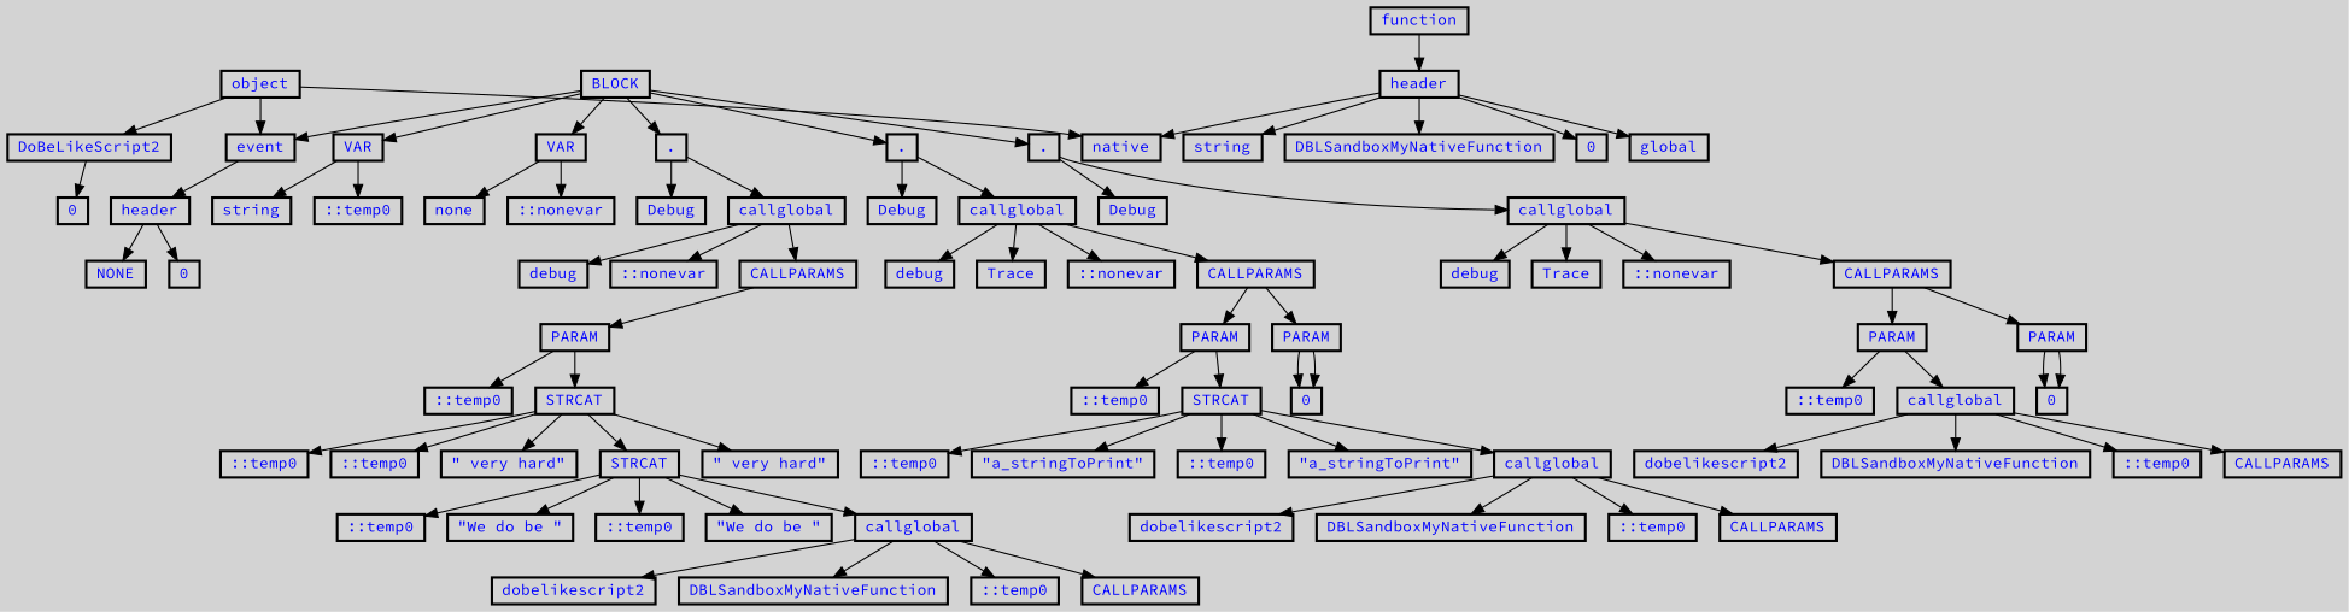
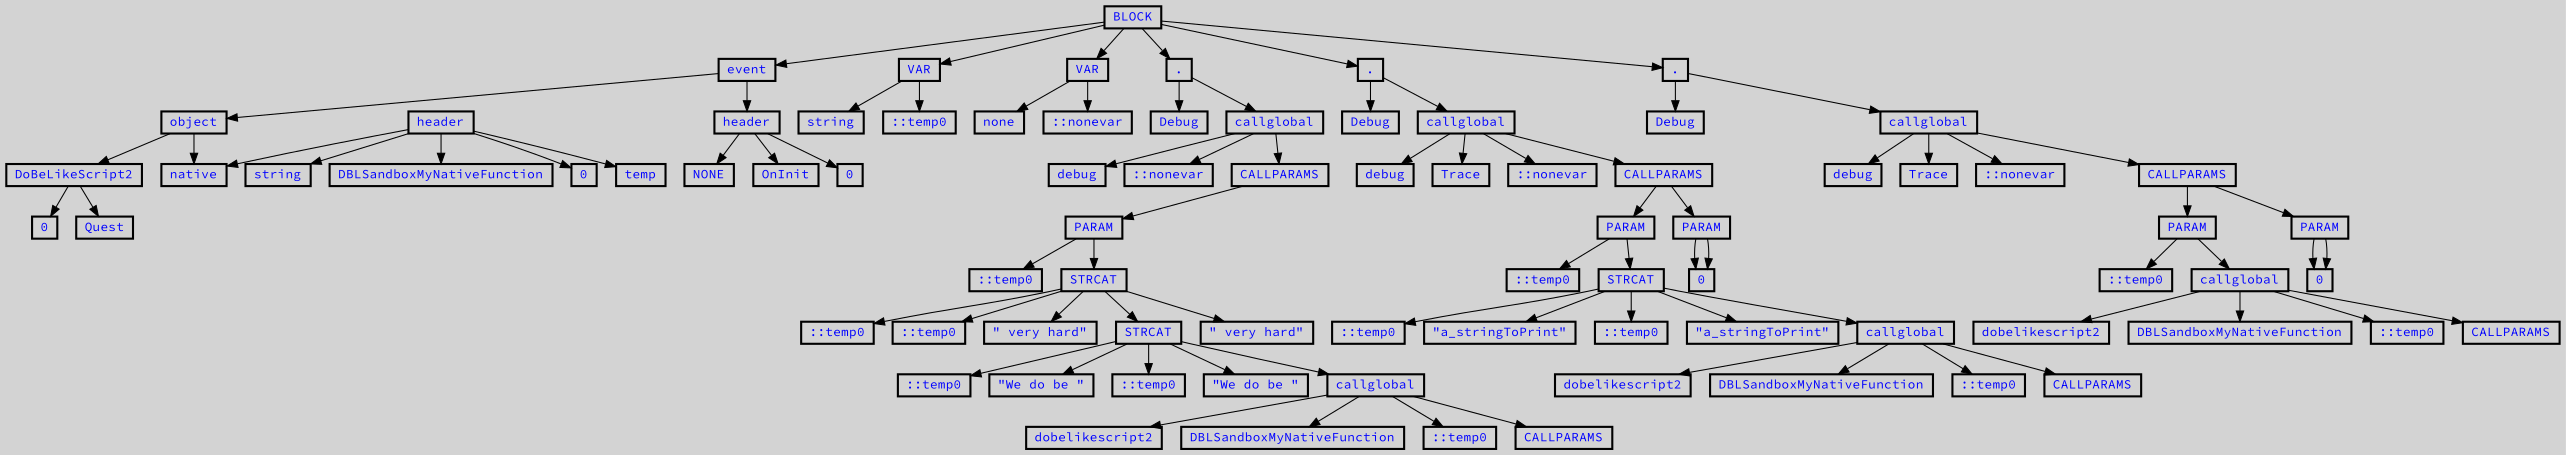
  digraph {
    bgcolor=lightgrey
    fontname="Source Code Pro"
    ordering=out
    rankdir=TB
    ranksep=.4
    node [color=black fixedsize=false fontcolor=blue fontname="Source Code Pro" fontsize=12 shape=box style=bold]
    edge [fontname="Source Code Pro"]
    n1 [height=.25 label=object width=.25]
    n2 [height=.25 label=DoBeLikeScript2 width=.25]
    n3 [height=.25 label=event width=.25]
    n4 [height=.25 label=native width=.25]
    n5 [height=.25 label=0 width=.25]
-   n7 [height=.25 label=function width=.25]
+   n6 [height=.25 label=Quest width=.25]
    n8 [height=.25 label=header width=.25]
    n9 [height=.25 label=header width=.25]
    n10 [height=.25 label=string width=.25]
    n11 [height=.25 label=DBLSandboxMyNativeFunction width=.25]
    n12 [height=.25 label=0 width=.25]
-   n13 [height=.25 label=global width=.25]
+   n13 [height=.25 label=temp width=.25]
    n14 [height=.25 label=NONE width=.25]
+   n15 [height=.25 label=OnInit width=.25]
    n16 [height=.25 label=0 width=.25]
    n17 [height=.25 label=BLOCK width=.25]
    n18 [height=.25 label=VAR width=.25]
    n19 [height=.25 label=VAR width=.25]
    n20 [height=.25 label="." width=.25]
    n21 [height=.25 label="." width=.25]
    n22 [height=.25 label="." width=.25]
    n23 [height=.25 label=string width=.25]
    n24 [height=.25 label="::temp0" width=.25]
    n25 [height=.25 label=none width=.25]
    n26 [height=.25 label="::nonevar" width=.25]
    n27 [height=.25 label=Debug width=.25]
    n28 [height=.25 label=callglobal width=.25]
    n29 [height=.25 label=Debug width=.25]
    n30 [height=.25 label=callglobal width=.25]
    n31 [height=.25 label=Debug width=.25]
    n32 [height=.25 label=callglobal width=.25]
    n33 [height=.25 label=debug width=.25]
    n34 [height=.25 label="::nonevar" width=.25]
    n35 [height=.25 label=CALLPARAMS width=.25]
    n36 [height=.25 label=PARAM width=.25]
    n37 [height=.25 label="::temp0" width=.25]
    n38 [height=.25 label=STRCAT width=.25]
    n39 [height=.25 label="::temp0" width=.25]
    n40 [height=.25 label="::temp0" width=.25]
    n41 [height=.25 label="\" very hard\"" width=.25]
    n42 [height=.25 label=STRCAT width=.25]
    n43 [height=.25 label="\" very hard\"" width=.25]
    n44 [height=.25 label="::temp0" width=.25]
    n45 [height=.25 label="\"We do be \"" width=.25]
    n46 [height=.25 label="::temp0" width=.25]
    n47 [height=.25 label="\"We do be \"" width=.25]
    n48 [height=.25 label=callglobal width=.25]
    n49 [height=.25 label=dobelikescript2 width=.25]
    n50 [height=.25 label=DBLSandboxMyNativeFunction width=.25]
    n51 [height=.25 label="::temp0" width=.25]
    n52 [height=.25 label=CALLPARAMS width=.25]
    n53 [height=.25 label=debug width=.25]
    n54 [height=.25 label=Trace width=.25]
    n55 [height=.25 label="::nonevar" width=.25]
    n56 [height=.25 label=CALLPARAMS width=.25]
    n57 [height=.25 label=PARAM width=.25]
    n58 [height=.25 label=PARAM width=.25]
    n59 [height=.25 label="::temp0" width=.25]
    n60 [height=.25 label=STRCAT width=.25]
    n61 [height=.25 label=0 width=.25]
    n62 [height=.25 label="::temp0" width=.25]
    n63 [height=.25 label="\"a_stringToPrint\"" width=.25]
    n64 [height=.25 label="::temp0" width=.25]
    n65 [height=.25 label="\"a_stringToPrint\"" width=.25]
    n66 [height=.25 label=callglobal width=.25]
    n67 [height=.25 label=dobelikescript2 width=.25]
    n68 [height=.25 label=DBLSandboxMyNativeFunction width=.25]
    n69 [height=.25 label="::temp0" width=.25]
    n70 [height=.25 label=CALLPARAMS width=.25]
    n71 [height=.25 label=debug width=.25]
    n72 [height=.25 label=Trace width=.25]
    n73 [height=.25 label="::nonevar" width=.25]
    n74 [height=.25 label=CALLPARAMS width=.25]
    n75 [height=.25 label=PARAM width=.25]
    n76 [height=.25 label=PARAM width=.25]
    n77 [height=.25 label="::temp0" width=.25]
    n78 [height=.25 label=callglobal width=.25]
    n79 [height=.25 label=0 width=.25]
    n80 [height=.25 label=dobelikescript2 width=.25]
    n81 [height=.25 label=DBLSandboxMyNativeFunction width=.25]
    n82 [height=.25 label="::temp0" width=.25]
    n83 [height=.25 label=CALLPARAMS width=.25]
    n1 -> n2
-   n1 -> n3
+   n3 -> n1
    n1 -> n4
    n2 -> n5
+   n2 -> n6
    n3 -> n9
-   n7 -> n8
    n8 -> n4
    n8 -> n10
    n8 -> n11
    n8 -> n12
    n8 -> n13
    n9 -> n14
+   n9 -> n15
    n9 -> n16
    n17 -> n3
    n17 -> n18
    n17 -> n19
    n17 -> n20
    n17 -> n21
    n17 -> n22
    n18 -> n23
    n18 -> n24
    n19 -> n25
    n19 -> n26
    n20 -> n27
    n20 -> n28
    n21 -> n29
    n21 -> n30
    n22 -> n31
    n22 -> n32
    n28 -> n33
    n28 -> n34
    n28 -> n35
    n30 -> n53
    n30 -> n54
    n30 -> n55
    n30 -> n56
    n32 -> n71
    n32 -> n72
    n32 -> n73
    n32 -> n74
    n35 -> n36
    n36 -> n37
    n36 -> n38
    n38 -> n39
    n38 -> n40
    n38 -> n41
    n38 -> n42
    n38 -> n43
    n42 -> n44
    n42 -> n45
    n42 -> n46
    n42 -> n47
    n42 -> n48
    n48 -> n49
    n48 -> n50
    n48 -> n51
    n48 -> n52
    n56 -> n57
    n56 -> n58
    n57 -> n59
    n57 -> n60
    n58 -> n61
    n58 -> n61
    n60 -> n62
    n60 -> n63
    n60 -> n64
    n60 -> n65
    n60 -> n66
    n66 -> n67
    n66 -> n68
    n66 -> n69
    n66 -> n70
    n74 -> n75
    n74 -> n76
    n75 -> n77
    n75 -> n78
    n76 -> n79
    n76 -> n79
    n78 -> n80
    n78 -> n81
    n78 -> n82
    n78 -> n83
  }
